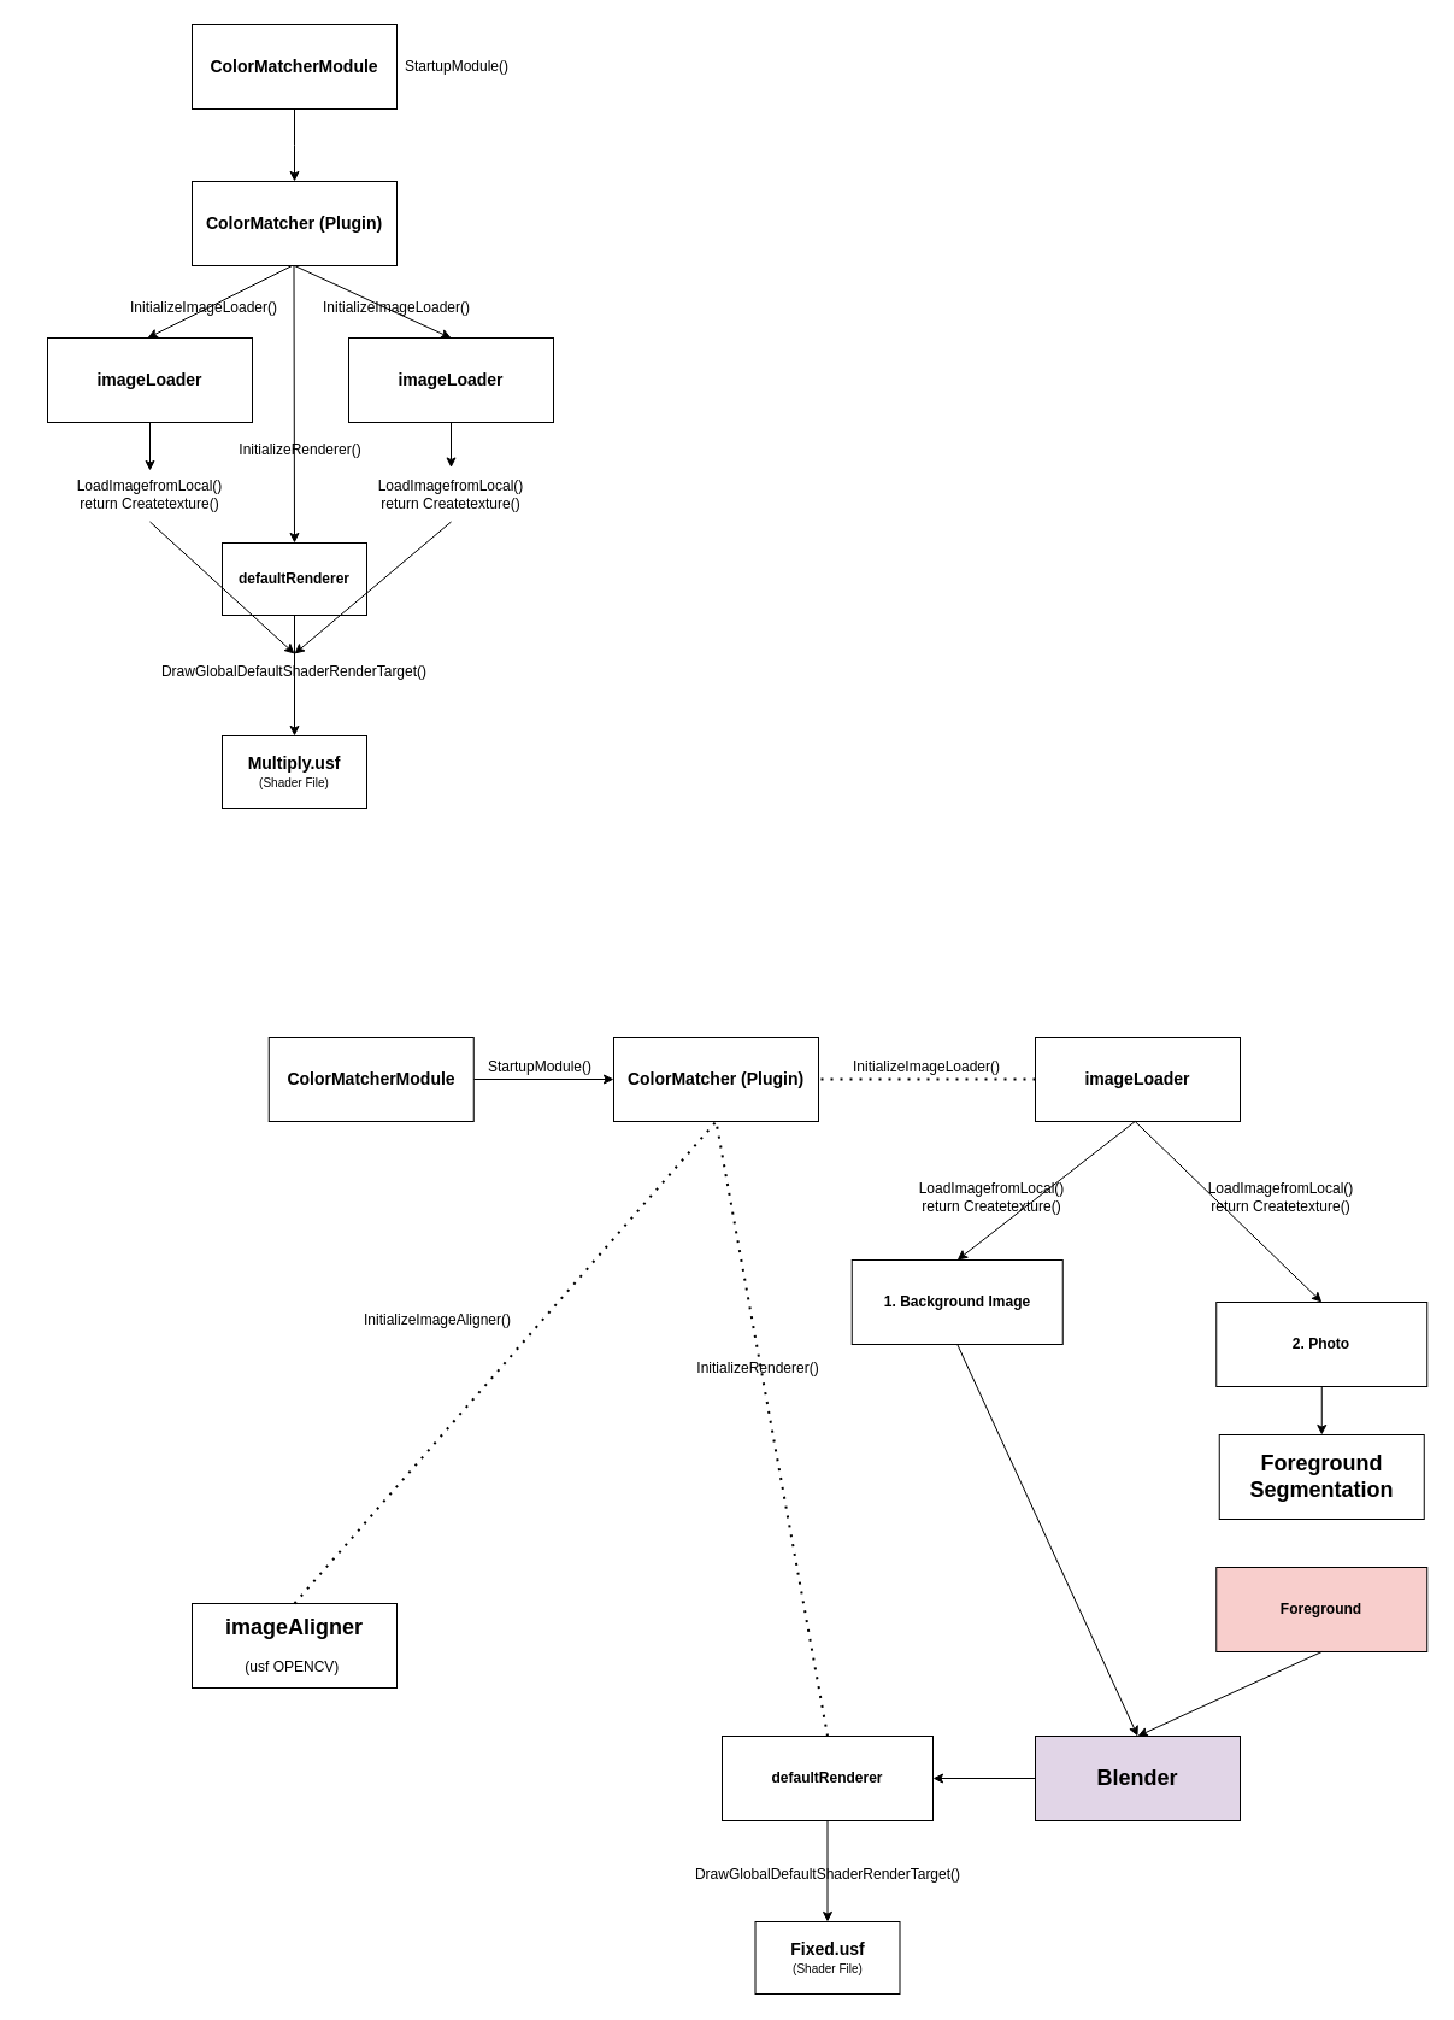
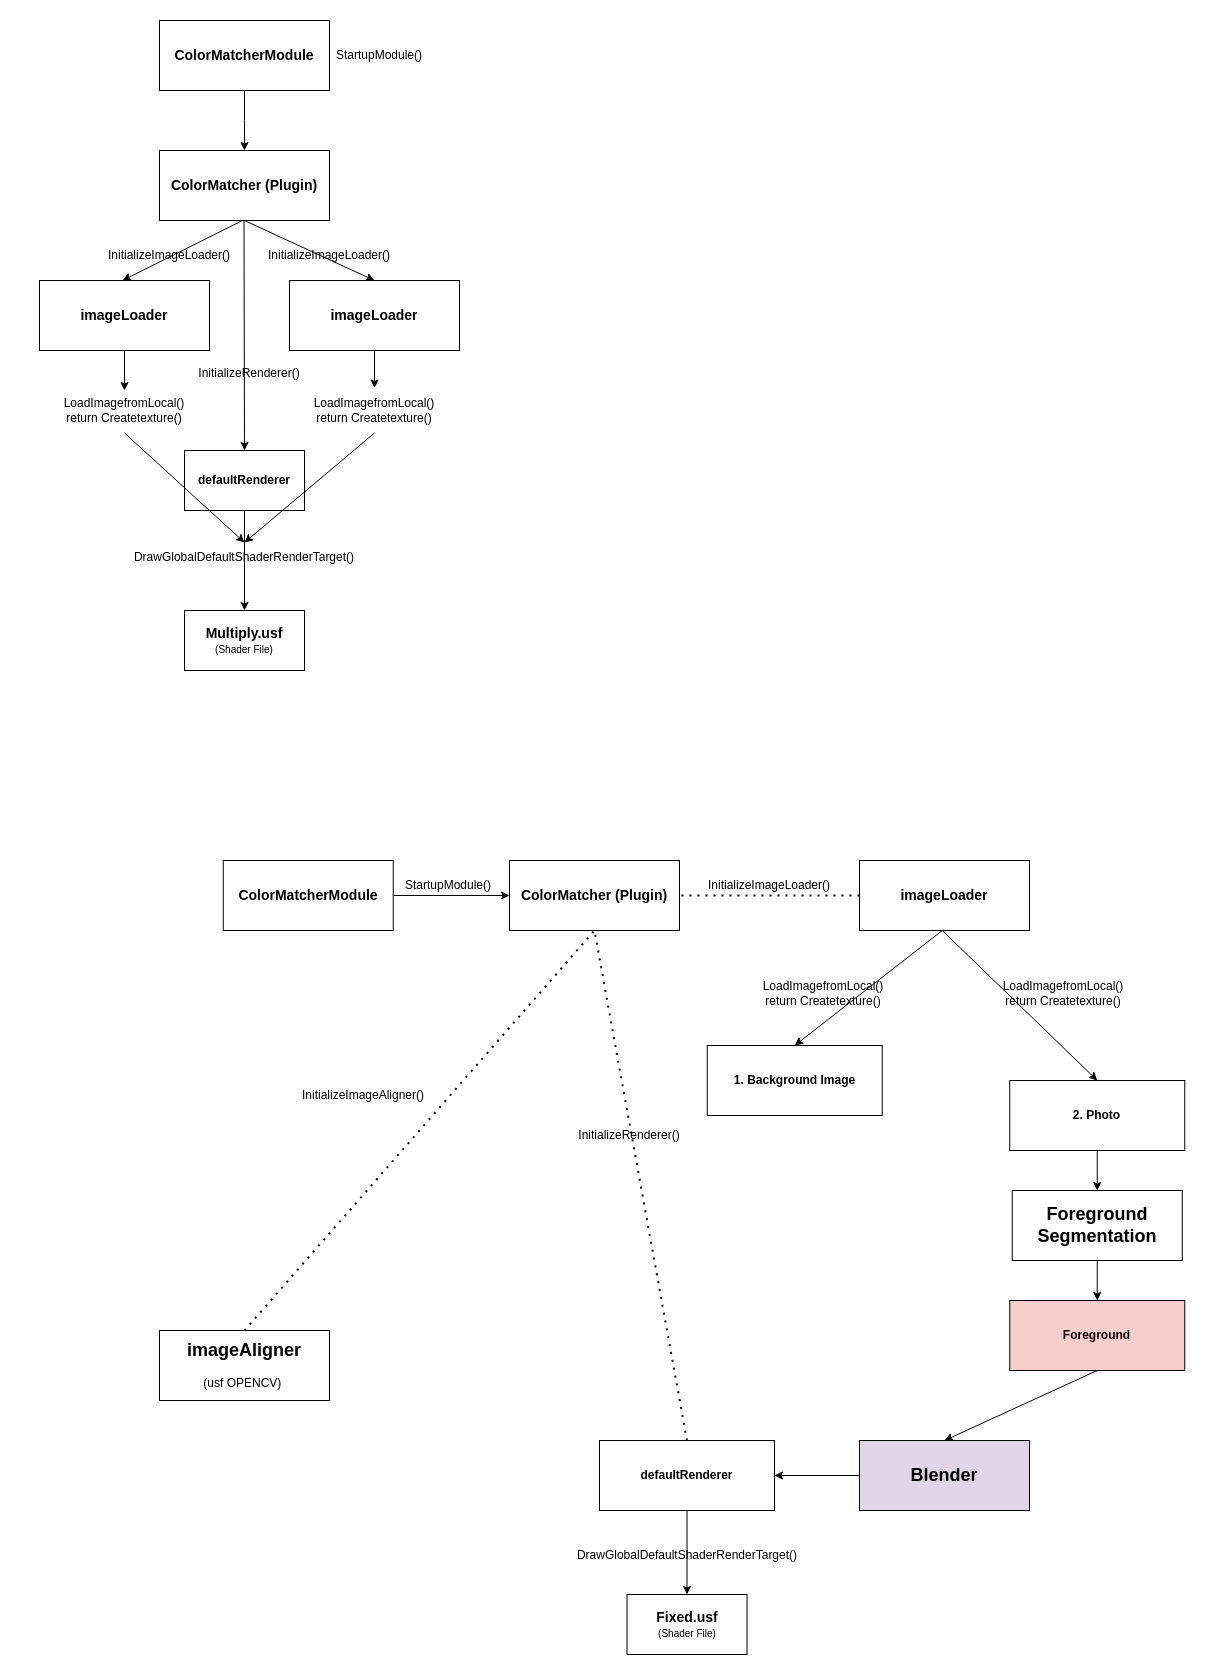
  <mxCell id="0" />
  <mxCell id="1" parent="0" />
  <mxCell id="2" style="edgeStyle=orthogonalEdgeStyle;rounded=0;orthogonalLoop=1;jettySize=auto;html=1;" parent="1" source="3" edge="1"><mxGeometry relative="1" as="geometry"><mxPoint x="244" y="150" as="targetPoint" /></mxGeometry></mxCell>
  <mxCell id="3" value="&lt;b&gt;&lt;font style=&quot;font-size: 14px;&quot;&gt;ColorMatcherModule&lt;/font&gt;&lt;/b&gt;" style="rounded=0;whiteSpace=wrap;html=1;" parent="1" vertex="1"><mxGeometry x="159" y="20" width="170" height="70" as="geometry" /></mxCell>
  <mxCell id="4" value="&lt;b&gt;&lt;font style=&quot;font-size: 14px;&quot;&gt;ColorMatcher (Plugin)&lt;/font&gt;&lt;/b&gt;" style="rounded=0;whiteSpace=wrap;html=1;" parent="1" vertex="1"><mxGeometry x="159" y="150" width="170" height="70" as="geometry" /></mxCell>
  <mxCell id="5" value="" style="endArrow=classic;html=1;rounded=0;exitX=0.5;exitY=1;exitDx=0;exitDy=0;entryX=0.5;entryY=0;entryDx=0;entryDy=0;" parent="1" edge="1"><mxGeometry width="50" height="50" relative="1" as="geometry"><mxPoint x="242" y="220" as="sourcePoint" /><mxPoint x="122" y="280" as="targetPoint" /></mxGeometry></mxCell>
  <mxCell id="6" value="" style="endArrow=classic;html=1;rounded=0;exitX=0.5;exitY=1;exitDx=0;exitDy=0;entryX=0.5;entryY=0;entryDx=0;entryDy=0;" parent="1" source="4" target="8" edge="1"><mxGeometry width="50" height="50" relative="1" as="geometry"><mxPoint x="273" y="230" as="sourcePoint" /><mxPoint x="369" y="300" as="targetPoint" /></mxGeometry></mxCell>
  <mxCell id="7" value="&lt;b&gt;&lt;font style=&quot;font-size: 14px;&quot;&gt;imageLoader&lt;/font&gt;&lt;/b&gt;" style="rounded=0;whiteSpace=wrap;html=1;" parent="1" vertex="1"><mxGeometry x="39" y="280" width="170" height="70" as="geometry" /></mxCell>
  <mxCell id="8" value="&lt;b style=&quot;border-color: var(--border-color);&quot;&gt;&lt;font style=&quot;border-color: var(--border-color); font-size: 14px;&quot;&gt;imageLoader&lt;/font&gt;&lt;/b&gt;" style="rounded=0;whiteSpace=wrap;html=1;" parent="1" vertex="1"><mxGeometry x="289" y="280" width="170" height="70" as="geometry" /></mxCell>
  <mxCell id="9" value="" style="endArrow=classic;html=1;rounded=0;exitX=0.5;exitY=1;exitDx=0;exitDy=0;" parent="1" source="7" edge="1"><mxGeometry width="50" height="50" relative="1" as="geometry"><mxPoint x="239" y="270" as="sourcePoint" /><mxPoint x="124" y="390" as="targetPoint" /></mxGeometry></mxCell>
  <mxCell id="10" value="" style="endArrow=classic;html=1;rounded=0;exitX=0.5;exitY=1;exitDx=0;exitDy=0;entryX=0.5;entryY=0;entryDx=0;entryDy=0;" parent="1" source="8" target="22" edge="1"><mxGeometry width="50" height="50" relative="1" as="geometry"><mxPoint x="134" y="360" as="sourcePoint" /><mxPoint x="374" y="390" as="targetPoint" /></mxGeometry></mxCell>
  <mxCell id="11" value="LoadImagefromLocal()&lt;br style=&quot;border-color: var(--border-color);&quot;&gt;return Createtexture()" style="text;html=1;strokeColor=none;fillColor=none;align=center;verticalAlign=middle;whiteSpace=wrap;rounded=0;" parent="1" vertex="1"><mxGeometry x="20.25" y="387.5" width="207.5" height="45" as="geometry" /></mxCell>
  <mxCell id="12" value="" style="endArrow=classic;html=1;rounded=0;entryX=0.5;entryY=0;entryDx=0;entryDy=0;" parent="1" target="13" edge="1"><mxGeometry width="50" height="50" relative="1" as="geometry"><mxPoint x="243.5" y="220" as="sourcePoint" /><mxPoint x="244" y="440" as="targetPoint" /></mxGeometry></mxCell>
  <mxCell id="13" value="&lt;b&gt;defaultRenderer&lt;/b&gt;" style="rounded=0;whiteSpace=wrap;html=1;" parent="1" vertex="1"><mxGeometry x="184" y="450" width="120" height="60" as="geometry" /></mxCell>
  <mxCell id="14" value="" style="endArrow=classic;html=1;rounded=0;exitX=0.5;exitY=1;exitDx=0;exitDy=0;" parent="1" source="13" edge="1"><mxGeometry width="50" height="50" relative="1" as="geometry"><mxPoint x="253.5" y="230" as="sourcePoint" /><mxPoint x="244" y="610" as="targetPoint" /></mxGeometry></mxCell>
  <mxCell id="15" value="&lt;span style=&quot;border-color: var(--border-color);&quot;&gt;&lt;font style=&quot;border-color: var(--border-color);&quot;&gt;&lt;b style=&quot;font-size: 14px;&quot;&gt;Multiply.usf&lt;/b&gt;&lt;br&gt;&lt;font style=&quot;font-size: 10px;&quot;&gt;(Shader File)&lt;/font&gt;&lt;br&gt;&lt;/font&gt;&lt;/span&gt;" style="rounded=0;whiteSpace=wrap;html=1;" parent="1" vertex="1"><mxGeometry x="184" y="610" width="120" height="60" as="geometry" /></mxCell>
  <mxCell id="16" value="DrawGlobalDefaultShaderRenderTarget()" style="text;html=1;strokeColor=none;fillColor=none;align=center;verticalAlign=middle;whiteSpace=wrap;rounded=0;" parent="1" vertex="1"><mxGeometry x="126" y="542" width="236" height="30" as="geometry" /></mxCell>
  <mxCell id="17" value="InitializeImageLoader()" style="text;html=1;strokeColor=none;fillColor=none;align=center;verticalAlign=middle;whiteSpace=wrap;rounded=0;" parent="1" vertex="1"><mxGeometry x="139" y="240" width="60" height="30" as="geometry" /></mxCell>
  <mxCell id="18" value="InitializeRenderer()" style="text;html=1;strokeColor=none;fillColor=none;align=center;verticalAlign=middle;whiteSpace=wrap;rounded=0;" parent="1" vertex="1"><mxGeometry x="219" y="357.5" width="60" height="30" as="geometry" /></mxCell>
  <mxCell id="19" value="InitializeImageAligner()" style="text;html=1;strokeColor=none;fillColor=none;align=center;verticalAlign=middle;whiteSpace=wrap;rounded=0;" parent="1" vertex="1"><mxGeometry x="332.75" y="1080" width="60" height="30" as="geometry" /></mxCell>
  <mxCell id="20" value="" style="endArrow=classic;html=1;rounded=0;exitX=0.5;exitY=1;exitDx=0;exitDy=0;entryX=0.5;entryY=0;entryDx=0;entryDy=0;" parent="1" source="22" target="16" edge="1"><mxGeometry width="50" height="50" relative="1" as="geometry"><mxPoint x="374" y="425" as="sourcePoint" /><mxPoint x="359" y="520" as="targetPoint" /></mxGeometry></mxCell>
  <mxCell id="21" value="" style="endArrow=classic;html=1;rounded=0;exitX=0.5;exitY=1;exitDx=0;exitDy=0;entryX=0.5;entryY=0;entryDx=0;entryDy=0;" parent="1" source="11" target="16" edge="1"><mxGeometry width="50" height="50" relative="1" as="geometry"><mxPoint x="384" y="435" as="sourcePoint" /><mxPoint x="254" y="552" as="targetPoint" /></mxGeometry></mxCell>
  <mxCell id="22" value="LoadImagefromLocal()&lt;br style=&quot;border-color: var(--border-color);&quot;&gt;return Createtexture()" style="text;html=1;strokeColor=none;fillColor=none;align=center;verticalAlign=middle;whiteSpace=wrap;rounded=0;" parent="1" vertex="1"><mxGeometry x="270.25" y="387.5" width="207.5" height="45" as="geometry" /></mxCell>
  <mxCell id="23" value="StartupModule()" style="text;html=1;strokeColor=none;fillColor=none;align=center;verticalAlign=middle;whiteSpace=wrap;rounded=0;" parent="1" vertex="1"><mxGeometry x="349" y="40" width="60" height="30" as="geometry" /></mxCell>
  <mxCell id="24" value="&lt;font style=&quot;&quot;&gt;&lt;b style=&quot;&quot;&gt;&lt;font style=&quot;font-size: 18px;&quot;&gt;imageAligner&lt;/font&gt;&lt;br&gt;&lt;/b&gt;&lt;font style=&quot;font-size: 12px;&quot;&gt;&lt;br&gt;(usf OPENCV)&lt;b style=&quot;&quot;&gt;&amp;nbsp;&lt;/b&gt;&lt;/font&gt;&lt;/font&gt;" style="rounded=0;whiteSpace=wrap;html=1;" parent="1" vertex="1"><mxGeometry x="159" y="1330" width="170" height="70" as="geometry" /></mxCell>
  <mxCell id="25" value="InitializeImageLoader()" style="text;html=1;strokeColor=none;fillColor=none;align=center;verticalAlign=middle;whiteSpace=wrap;rounded=0;" parent="1" vertex="1"><mxGeometry x="299" y="240" width="60" height="30" as="geometry" /></mxCell>
  <mxCell id="26" style="edgeStyle=orthogonalEdgeStyle;rounded=0;orthogonalLoop=1;jettySize=auto;html=1;entryX=0;entryY=0.5;entryDx=0;entryDy=0;" parent="1" source="27" edge="1" target="28"><mxGeometry relative="1" as="geometry"><mxPoint x="307.75" y="990" as="targetPoint" /></mxGeometry></mxCell>
  <mxCell id="27" value="&lt;b&gt;&lt;font style=&quot;font-size: 14px;&quot;&gt;ColorMatcherModule&lt;/font&gt;&lt;/b&gt;" style="rounded=0;whiteSpace=wrap;html=1;" parent="1" vertex="1"><mxGeometry x="222.75" y="860" width="170" height="70" as="geometry" /></mxCell>
  <mxCell id="28" value="&lt;b&gt;&lt;font style=&quot;font-size: 14px;&quot;&gt;ColorMatcher (Plugin)&lt;/font&gt;&lt;/b&gt;" style="rounded=0;whiteSpace=wrap;html=1;" parent="1" vertex="1"><mxGeometry x="509" y="860" width="170" height="70" as="geometry" /></mxCell>
  <mxCell id="29" value="StartupModule()" style="text;html=1;strokeColor=none;fillColor=none;align=center;verticalAlign=middle;whiteSpace=wrap;rounded=0;" parent="1" vertex="1"><mxGeometry x="417.75" y="870" width="60" height="30" as="geometry" /></mxCell>
  <mxCell id="30" value="&lt;b style=&quot;border-color: var(--border-color);&quot;&gt;&lt;font style=&quot;border-color: var(--border-color); font-size: 14px;&quot;&gt;imageLoader&lt;/font&gt;&lt;/b&gt;" style="rounded=0;whiteSpace=wrap;html=1;" parent="1" vertex="1"><mxGeometry x="859" y="860" width="170" height="70" as="geometry" /></mxCell>
  <mxCell id="31" value="InitializeImageLoader()" style="text;html=1;strokeColor=none;fillColor=none;align=center;verticalAlign=middle;whiteSpace=wrap;rounded=0;" parent="1" vertex="1"><mxGeometry x="739" y="870" width="60" height="30" as="geometry" /></mxCell>
  <mxCell id="32" value="" style="endArrow=classic;html=1;rounded=0;exitX=0.5;exitY=1;exitDx=0;exitDy=0;entryX=0.5;entryY=0;entryDx=0;entryDy=0;" parent="1" target="41" edge="1"><mxGeometry width="50" height="50" relative="1" as="geometry"><mxPoint x="941.75" y="930" as="sourcePoint" /><mxPoint x="796.75" y="1070" as="targetPoint" /></mxGeometry></mxCell>
  <mxCell id="33" value="LoadImagefromLocal()&lt;br style=&quot;border-color: var(--border-color);&quot;&gt;return Createtexture()" style="text;html=1;strokeColor=none;fillColor=none;align=center;verticalAlign=middle;whiteSpace=wrap;rounded=0;" parent="1" vertex="1"><mxGeometry x="959" y="970" width="207.5" height="45" as="geometry" /></mxCell>
  <mxCell id="34" value="LoadImagefromLocal()&lt;br style=&quot;border-color: var(--border-color);&quot;&gt;return Createtexture()" style="text;html=1;strokeColor=none;fillColor=none;align=center;verticalAlign=middle;whiteSpace=wrap;rounded=0;" parent="1" vertex="1"><mxGeometry x="719" y="970" width="207.5" height="45" as="geometry" /></mxCell>
  <mxCell id="35" value="&lt;b&gt;defaultRenderer&lt;/b&gt;" style="rounded=0;whiteSpace=wrap;html=1;" parent="1" vertex="1"><mxGeometry x="599" y="1440" width="175" height="70" as="geometry" /></mxCell>
  <mxCell id="36" value="&lt;span style=&quot;border-color: var(--border-color);&quot;&gt;&lt;font style=&quot;border-color: var(--border-color);&quot;&gt;&lt;b style=&quot;font-size: 14px;&quot;&gt;Fixed.usf&lt;/b&gt;&lt;br&gt;&lt;font style=&quot;font-size: 10px;&quot;&gt;(Shader File)&lt;/font&gt;&lt;br&gt;&lt;/font&gt;&lt;/span&gt;" style="rounded=0;whiteSpace=wrap;html=1;" parent="1" vertex="1"><mxGeometry x="626.5" y="1594" width="120" height="60" as="geometry" /></mxCell>
  <mxCell id="37" value="DrawGlobalDefaultShaderRenderTarget()" style="text;html=1;strokeColor=none;fillColor=none;align=center;verticalAlign=middle;whiteSpace=wrap;rounded=0;" parent="1" vertex="1"><mxGeometry x="569" y="1540" width="236" height="30" as="geometry" /></mxCell>
  <mxCell id="38" value="" style="endArrow=classic;html=1;rounded=0;exitX=0.5;exitY=1;exitDx=0;exitDy=0;entryX=0.5;entryY=0;entryDx=0;entryDy=0;" parent="1" source="35" target="36" edge="1"><mxGeometry width="50" height="50" relative="1" as="geometry"><mxPoint x="254" y="1590" as="sourcePoint" /><mxPoint x="254" y="1690" as="targetPoint" /></mxGeometry></mxCell>
  <mxCell id="39" value="InitializeRenderer()" style="text;html=1;strokeColor=none;fillColor=none;align=center;verticalAlign=middle;whiteSpace=wrap;rounded=0;" parent="1" vertex="1"><mxGeometry x="599" y="1120" width="60" height="30" as="geometry" /></mxCell>
  <mxCell id="40" value="" style="endArrow=classic;html=1;rounded=0;exitX=0.5;exitY=1;exitDx=0;exitDy=0;entryX=0.5;entryY=0;entryDx=0;entryDy=0;" edge="1" parent="1" target="42"><mxGeometry width="50" height="50" relative="1" as="geometry"><mxPoint x="941.75" y="930" as="sourcePoint" /><mxPoint x="1086.75" y="1070" as="targetPoint" /></mxGeometry></mxCell>
  <mxCell id="41" value="&lt;b&gt;1. Background Image&lt;/b&gt;" style="rounded=0;whiteSpace=wrap;html=1;" vertex="1" parent="1"><mxGeometry x="706.75" y="1045" width="175" height="70" as="geometry" /></mxCell>
  <mxCell id="42" value="&lt;b&gt;2. Photo&lt;/b&gt;" style="rounded=0;whiteSpace=wrap;html=1;" vertex="1" parent="1"><mxGeometry x="1009.25" y="1080" width="175" height="70" as="geometry" /></mxCell>
  <mxCell id="43" value="&lt;span style=&quot;font-size: 18px;&quot;&gt;&lt;b&gt;Foreground Segmentation&lt;/b&gt;&lt;/span&gt;" style="rounded=0;whiteSpace=wrap;html=1;" vertex="1" parent="1"><mxGeometry x="1011.75" y="1190" width="170" height="70" as="geometry" /></mxCell>
  <mxCell id="44" value="" style="endArrow=classic;html=1;rounded=0;exitX=0.5;exitY=1;exitDx=0;exitDy=0;entryX=0.5;entryY=0;entryDx=0;entryDy=0;" edge="1" parent="1" source="42" target="43"><mxGeometry width="50" height="50" relative="1" as="geometry"><mxPoint x="674.75" y="1422" as="sourcePoint" /><mxPoint x="784.75" y="1604" as="targetPoint" /></mxGeometry></mxCell>
  <mxCell id="45" value="&lt;b&gt;Foreground&lt;/b&gt;" style="rounded=0;whiteSpace=wrap;html=1;fillColor=#f8cecc;" vertex="1" parent="1"><mxGeometry x="1009.25" y="1300" width="175" height="70" as="geometry" /></mxCell>
+ <mxCell id="46" value="" style="endArrow=classic;html=1;rounded=0;exitX=0.5;exitY=1;exitDx=0;exitDy=0;entryX=0.5;entryY=0;entryDx=0;entryDy=0;" edge="1" parent="1" source="43" target="45"><mxGeometry width="50" height="50" relative="1" as="geometry"><mxPoint x="1106.75" y="1160" as="sourcePoint" /><mxPoint x="1106.75" y="1200" as="targetPoint" /></mxGeometry></mxCell>
  <mxCell id="47" value="&lt;span style=&quot;font-size: 18px;&quot;&gt;&lt;b&gt;Blender&lt;/b&gt;&lt;/span&gt;" style="rounded=0;whiteSpace=wrap;html=1;fillColor=#e1d5e7;" vertex="1" parent="1"><mxGeometry x="859" y="1440" width="170" height="70" as="geometry" /></mxCell>
- <mxCell id="48" value="" style="endArrow=classic;html=1;rounded=0;exitX=0.5;exitY=1;exitDx=0;exitDy=0;entryX=0.5;entryY=0;entryDx=0;entryDy=0;" edge="1" parent="1" source="41" target="47"><mxGeometry width="50" height="50" relative="1" as="geometry"><mxPoint x="951.75" y="940" as="sourcePoint" /><mxPoint x="941.75" y="1450" as="targetPoint" /></mxGeometry></mxCell>
  <mxCell id="49" value="" style="endArrow=classic;html=1;rounded=0;exitX=0.5;exitY=1;exitDx=0;exitDy=0;entryX=0.5;entryY=0;entryDx=0;entryDy=0;" edge="1" parent="1" source="45" target="47"><mxGeometry width="50" height="50" relative="1" as="geometry"><mxPoint x="961.75" y="950" as="sourcePoint" /><mxPoint x="941.75" y="1450" as="targetPoint" /></mxGeometry></mxCell>
  <mxCell id="50" value="" style="endArrow=classic;html=1;rounded=0;exitX=0;exitY=0.5;exitDx=0;exitDy=0;entryX=1;entryY=0.5;entryDx=0;entryDy=0;" edge="1" parent="1" source="47" target="35"><mxGeometry width="50" height="50" relative="1" as="geometry"><mxPoint x="951.75" y="940" as="sourcePoint" /><mxPoint x="804" y="1090" as="targetPoint" /></mxGeometry></mxCell>
  <mxCell id="51" value="" style="endArrow=none;dashed=1;html=1;dashPattern=1 3;strokeWidth=2;rounded=0;entryX=0.5;entryY=1;entryDx=0;entryDy=0;exitX=0.5;exitY=0;exitDx=0;exitDy=0;" edge="1" parent="1" source="35" target="28"><mxGeometry width="50" height="50" relative="1" as="geometry"><mxPoint x="869" y="1120" as="sourcePoint" /><mxPoint x="919" y="1070" as="targetPoint" /></mxGeometry></mxCell>
  <mxCell id="52" value="" style="endArrow=none;dashed=1;html=1;dashPattern=1 3;strokeWidth=2;rounded=0;entryX=0.5;entryY=1;entryDx=0;entryDy=0;exitX=0.5;exitY=0;exitDx=0;exitDy=0;" edge="1" parent="1" source="24" target="28"><mxGeometry width="50" height="50" relative="1" as="geometry"><mxPoint x="697" y="1450" as="sourcePoint" /><mxPoint x="604" y="940" as="targetPoint" /></mxGeometry></mxCell>
  <mxCell id="53" value="" style="endArrow=none;dashed=1;html=1;dashPattern=1 3;strokeWidth=2;rounded=0;entryX=1;entryY=0.5;entryDx=0;entryDy=0;exitX=0;exitY=0.5;exitDx=0;exitDy=0;" edge="1" parent="1" source="30" target="28"><mxGeometry width="50" height="50" relative="1" as="geometry"><mxPoint x="707" y="1460" as="sourcePoint" /><mxPoint x="614" y="950" as="targetPoint" /></mxGeometry></mxCell>
